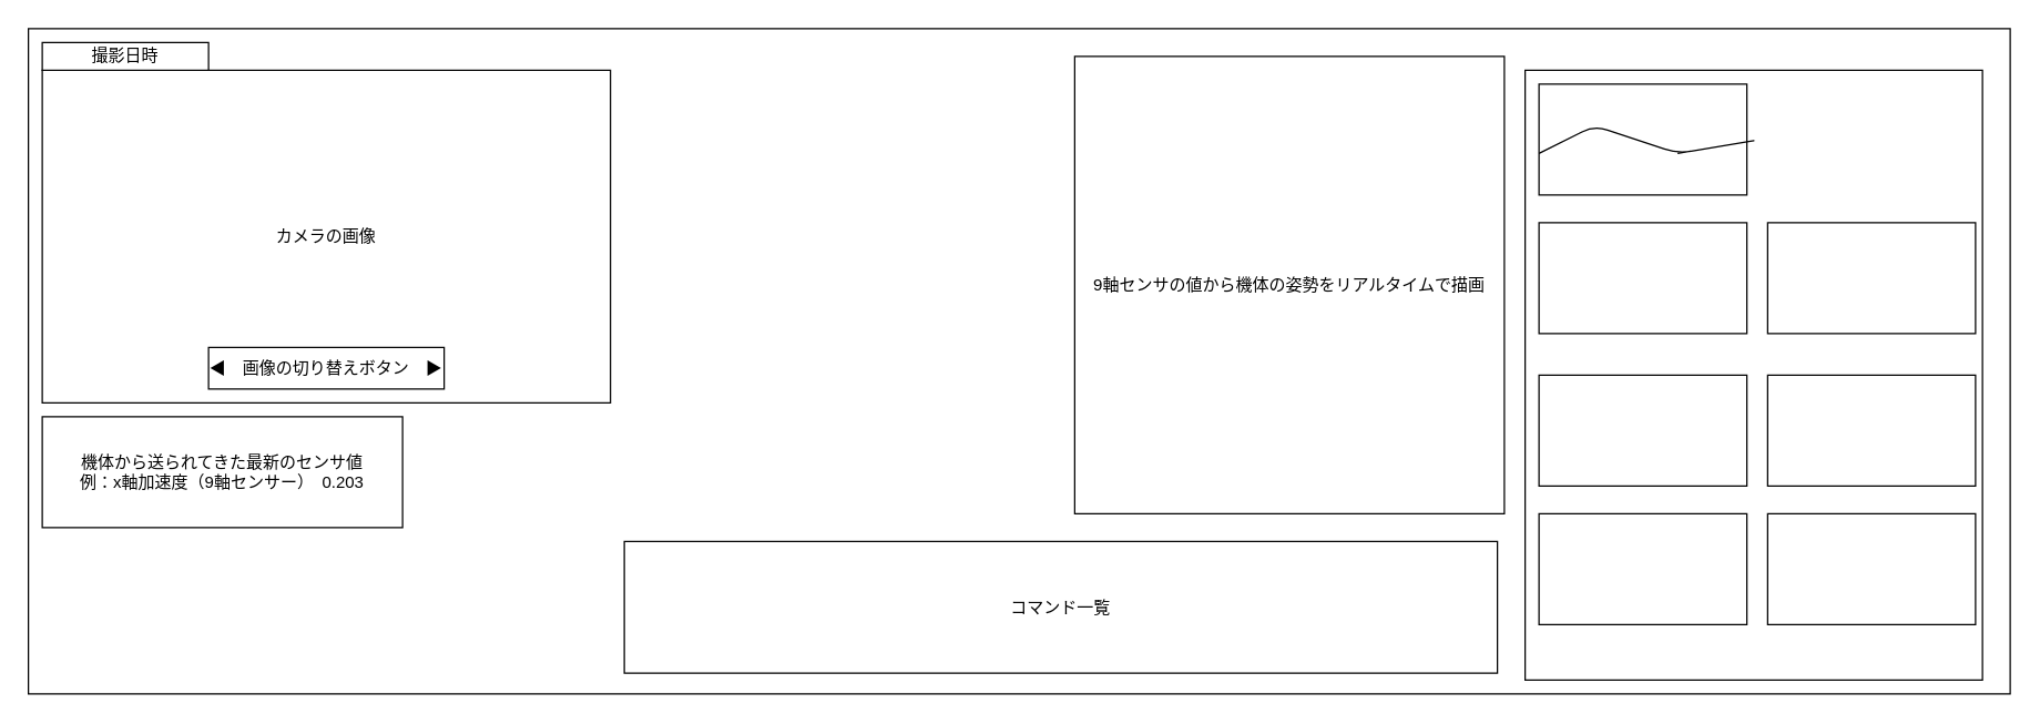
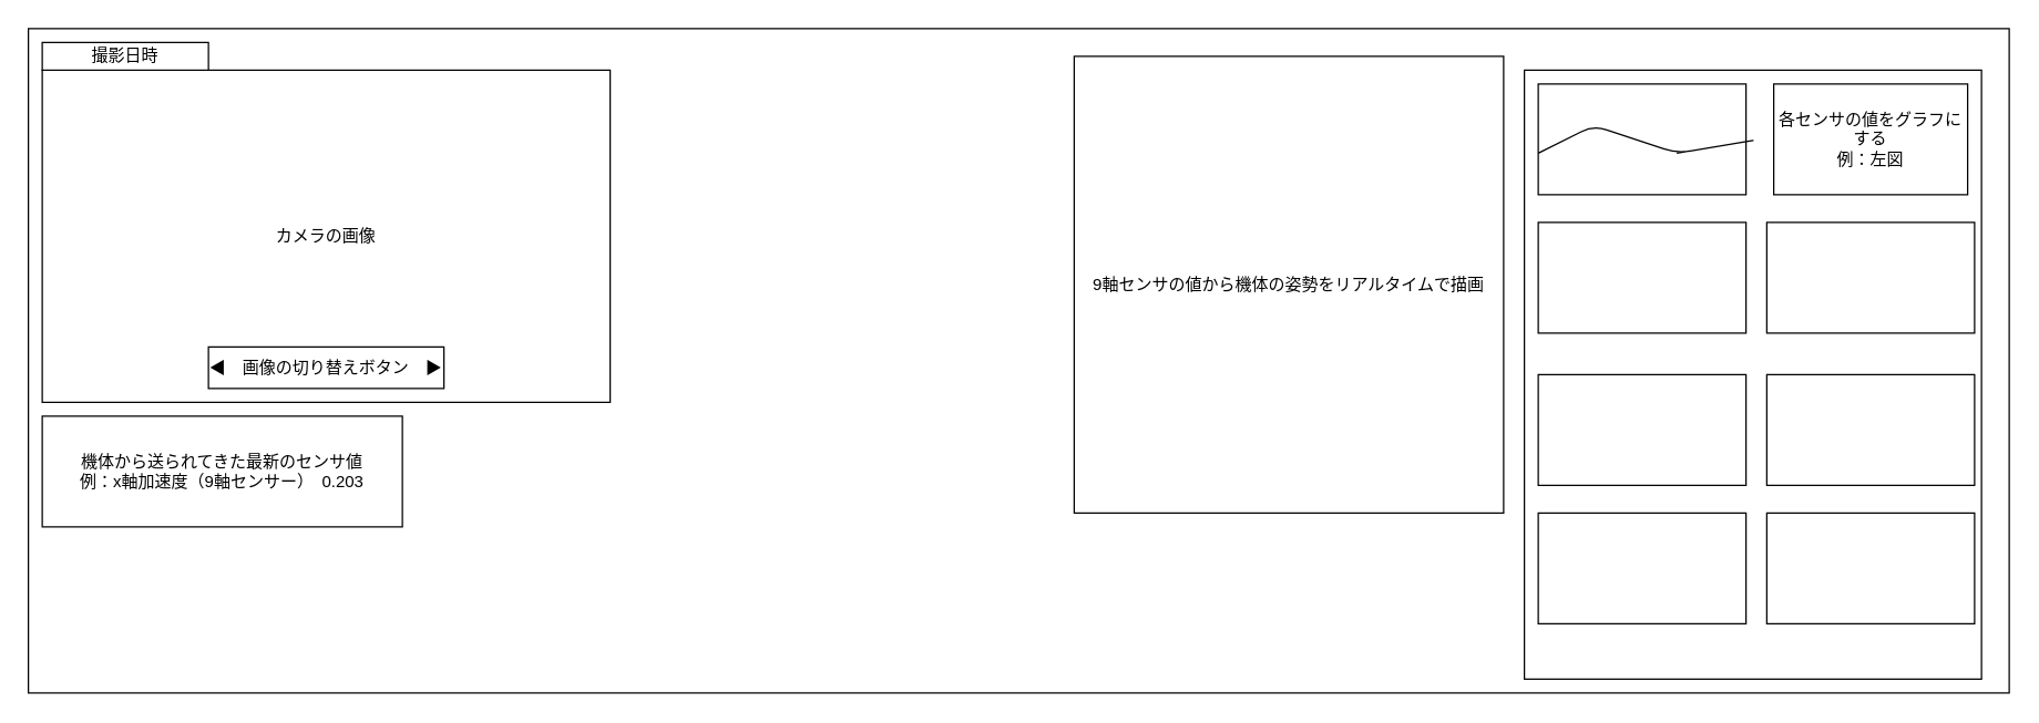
  <mxCell id="0" />
  <mxCell id="1" parent="0" />
  <mxCell id="2" value="" style="rounded=0;whiteSpace=wrap;html=1;" parent="1" vertex="1"><mxGeometry x="20" y="20" width="1430" height="480" as="geometry" /></mxCell>
  <mxCell id="3" value="カメラの画像" style="rounded=0;whiteSpace=wrap;html=1;" parent="1" vertex="1"><mxGeometry x="30" y="50" width="410" height="240" as="geometry" /></mxCell>
  <mxCell id="4" value="撮影日時" style="rounded=0;whiteSpace=wrap;html=1;" parent="1" vertex="1"><mxGeometry x="30" y="30" width="120" height="20" as="geometry" /></mxCell>
  <mxCell id="5" value="機体から送られてきた最新のセンサ値&lt;br&gt;例：x軸加速度（9軸センサー）　0.203&lt;br&gt;" style="rounded=0;whiteSpace=wrap;html=1;" parent="1" vertex="1"><mxGeometry x="30" y="300" width="260" height="80" as="geometry" /></mxCell>
  <mxCell id="6" value="" style="rounded=0;whiteSpace=wrap;html=1;" parent="1" vertex="1"><mxGeometry x="1100" y="50" width="330" height="440" as="geometry" /></mxCell>
  <mxCell id="7" value="" style="rounded=0;whiteSpace=wrap;html=1;" parent="1" vertex="1"><mxGeometry x="1110" y="60" width="150" height="80" as="geometry" /></mxCell>
+ <mxCell id="8" value="各センサの値をグラフにする&lt;br&gt;例：左図" style="rounded=0;whiteSpace=wrap;html=1;" parent="1" vertex="1"><mxGeometry x="1280" y="60" width="140" height="80" as="geometry" /></mxCell>
  <mxCell id="9" value="" style="endArrow=none;html=1;" parent="1" edge="1"><mxGeometry width="50" height="50" relative="1" as="geometry"><mxPoint x="1110" y="110" as="sourcePoint" /><mxPoint x="1210" y="110" as="targetPoint" /><Array as="points"><mxPoint x="1150" y="90" /><mxPoint x="1210" y="110" /><mxPoint x="1270" y="100" /></Array></mxGeometry></mxCell>
  <mxCell id="10" value="" style="rounded=0;whiteSpace=wrap;html=1;" parent="1" vertex="1"><mxGeometry x="1110" y="160" width="150" height="80" as="geometry" /></mxCell>
  <mxCell id="11" value="" style="rounded=0;whiteSpace=wrap;html=1;" parent="1" vertex="1"><mxGeometry x="1275" y="160" width="150" height="80" as="geometry" /></mxCell>
  <mxCell id="12" value="" style="rounded=0;whiteSpace=wrap;html=1;" parent="1" vertex="1"><mxGeometry x="1110" y="270" width="150" height="80" as="geometry" /></mxCell>
  <mxCell id="13" value="" style="rounded=0;whiteSpace=wrap;html=1;" parent="1" vertex="1"><mxGeometry x="1275" y="270" width="150" height="80" as="geometry" /></mxCell>
  <mxCell id="14" value="" style="rounded=0;whiteSpace=wrap;html=1;" parent="1" vertex="1"><mxGeometry x="1110" y="370" width="150" height="80" as="geometry" /></mxCell>
  <mxCell id="15" value="" style="rounded=0;whiteSpace=wrap;html=1;" parent="1" vertex="1"><mxGeometry x="1275" y="370" width="150" height="80" as="geometry" /></mxCell>
  <mxCell id="16" value="◀　画像の切り替えボタン　▶" style="rounded=0;whiteSpace=wrap;html=1;" parent="1" vertex="1"><mxGeometry x="150" y="250" width="170" height="30" as="geometry" /></mxCell>
  <mxCell id="17" value="9軸センサの値から機体の姿勢をリアルタイムで描画" style="rounded=0;whiteSpace=wrap;html=1;" parent="1" vertex="1"><mxGeometry x="775" y="40" width="310" height="330" as="geometry" /></mxCell>
- <mxCell id="18" value="コマンド一覧" style="rounded=0;whiteSpace=wrap;html=1;" vertex="1" parent="1"><mxGeometry x="450" y="390" width="630" height="95" as="geometry" /></mxCell>
